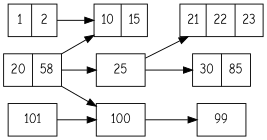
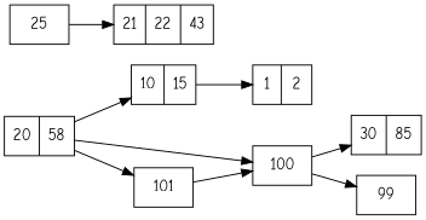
  digraph {
    fontname="Comic Neue"
    rankdir=LR
    node [fontname="Comic Neue" shape=record]
    edge [fontname="Comic Neue"]
    n1 [label="{20|58}"]
    n2 [label="{10|15}"]
    n3 [label="{25}"]
    n4 [label="{100}"]
    n5 [label="{1|2}"]
-   n6 [label="{21|22|23}"]
+   n6 [label="{21|22|43}"]
    n7 [label="{30|85}"]
    n8 [label="{99}"]
    n9 [label="{101}"]
    n1 -> n2
-   n1 -> n3
+   n1 -> n9
    n1 -> n4
-   n5 -> n2
+   n2 -> n5
    n3 -> n6
-   n3 -> n7
+   n4 -> n7
    n4 -> n8
    n9 -> n4
  }
